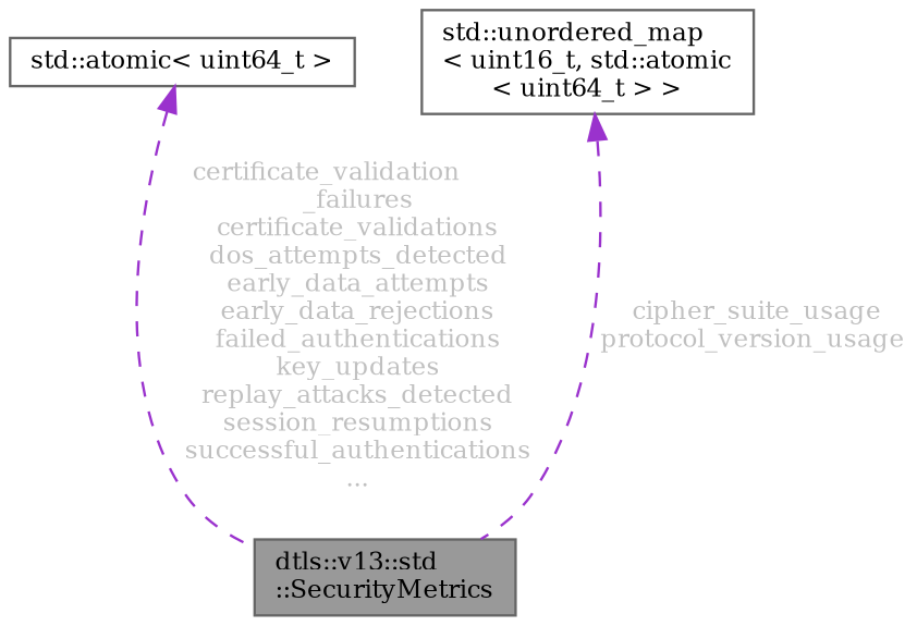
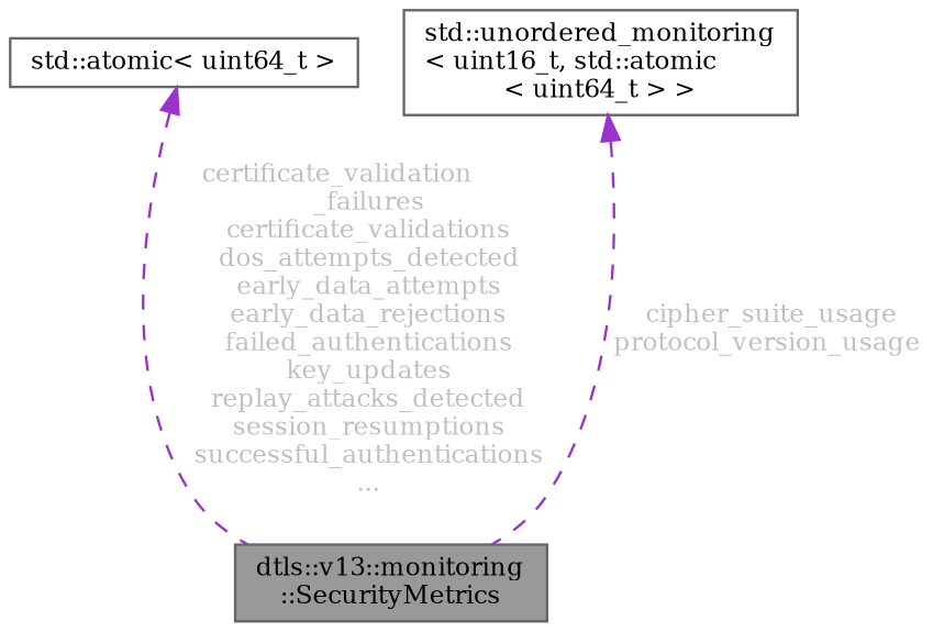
  digraph {
    fontname="DejaVu Serif"
    node [color=gray40 fillcolor=white fontname="DejaVu Serif" fontsize=10 shape=box style=filled]
    edge [color=darkorchid3 dir=back fontcolor=grey fontname="DejaVu Serif" fontsize=10 labelfontname=Helvetica labelfontsize=10 style=dashed]
-   n1 [fillcolor=grey60 fontcolor=black height=0.2 label="dtls::v13::std\l::SecurityMetrics" width=0.4]
+   n1 [fillcolor=grey60 fontcolor=black height=0.2 label="dtls::v13::monitoring\l::SecurityMetrics" width=0.4]
    n2 [height=0.2 label="std::atomic\< uint64_t \>" width=0.4]
-   n3 [height=0.2 label="std::unordered_map\l\< uint16_t, std::atomic\l\< uint64_t \> \>" width=0.4]
+   n3 [height=0.2 label="std::unordered_monitoring\l\< uint16_t, std::atomic\l\< uint64_t \> \>" width=0.4]
    n2 -> n1 [label=" certificate_validation\l_failures\ncertificate_validations\ndos_attempts_detected\nearly_data_attempts\nearly_data_rejections\nfailed_authentications\nkey_updates\nreplay_attacks_detected\nsession_resumptions\nsuccessful_authentications\n..."]
    n3 -> n1 [label=" cipher_suite_usage\nprotocol_version_usage"]
  }
